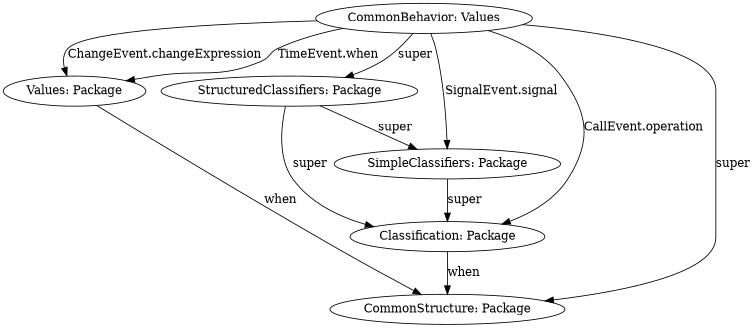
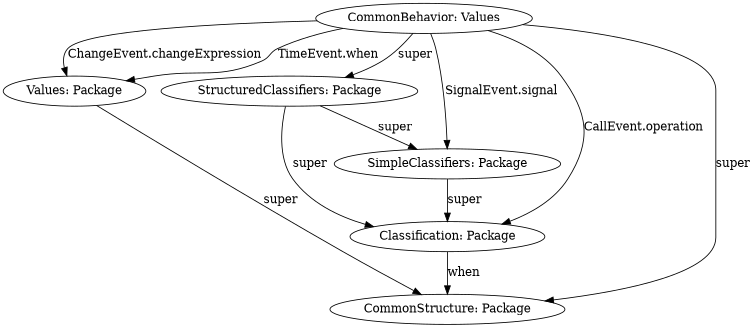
  digraph {
    node [fillcolor=white style=solid]
    edge [color=black style=solid]
    n1 [label="Values: Package"]
    n2 [label="CommonStructure: Package"]
    n3 [label="StructuredClassifiers: Package"]
    n4 [label="Classification: Package"]
    n5 [label="SimpleClassifiers: Package"]
    n6 [label="CommonBehavior: Values"]
    subgraph sub_1 {
      shape=box
      style=filled
    }
-   n1 -> n2 [label=when]
+   n1 -> n2 [label=super]
    n3 -> n4 [label=super]
    n3 -> n5 [label=super]
    n4 -> n2 [label=when]
    n5 -> n4 [label=super]
    n6 -> n1 [label="ChangeEvent.changeExpression"]
    n6 -> n1 [label="TimeEvent.when"]
    n6 -> n2 [label=super]
    n6 -> n3 [label=super]
    n6 -> n4 [label="CallEvent.operation"]
    n6 -> n5 [label="SignalEvent.signal"]
  }
